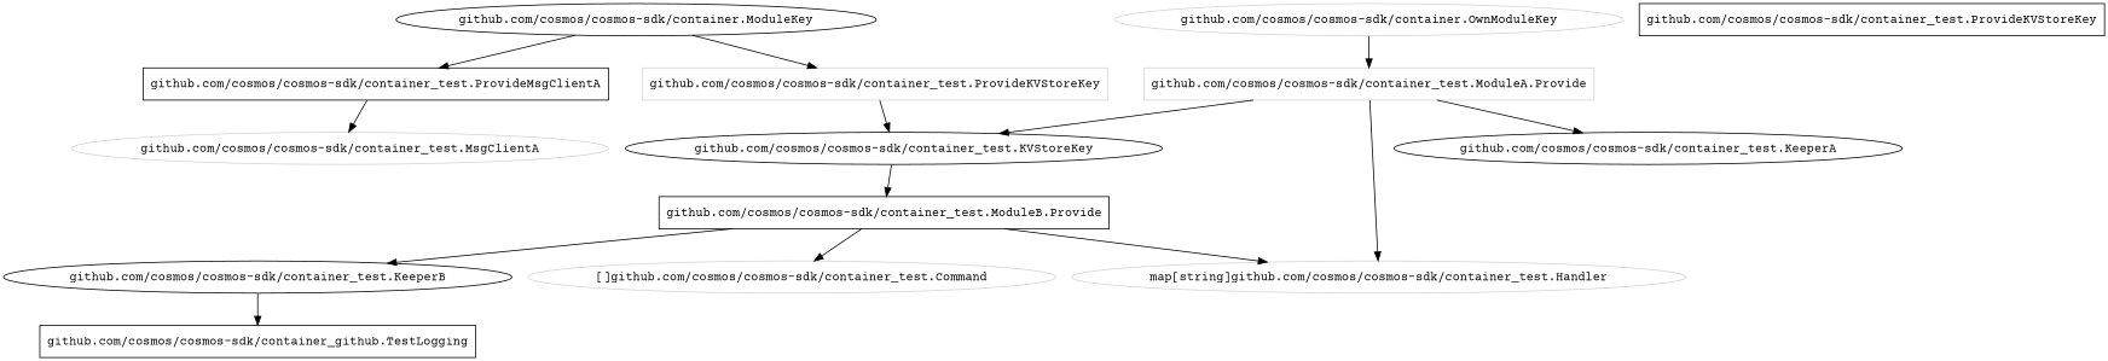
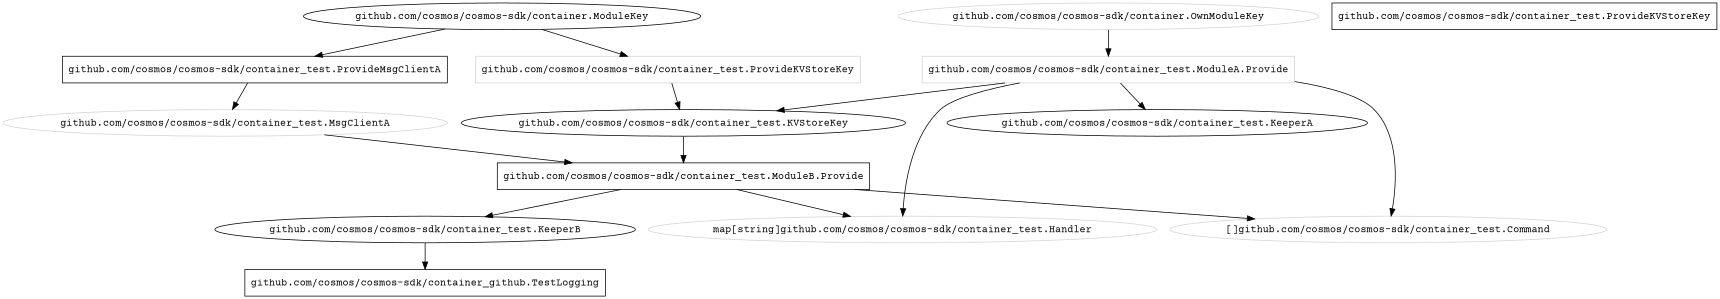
  digraph {
    fontname="Courier Prime"
    node [color=black fontname="Courier Prime"]
    edge [fontname="Courier Prime"]
    n1 [label="github.com/cosmos/cosmos-sdk/container_test.ModuleB.Provide" shape=box]
    n2 [label="github.com/cosmos/cosmos-sdk/container_test.ProvideKVStoreKey" shape=box]
    n3 [color=lightgrey label="github.com/cosmos/cosmos-sdk/container_test.ModuleA.Provide" shape=box]
    n4 [color=lightgrey label="github.com/cosmos/cosmos-sdk/container_test.ProvideKVStoreKey" shape=box]
    n5 [color=lightgrey label="[]github.com/cosmos/cosmos-sdk/container_test.Command"]
    n6 [color=lightgrey label="map[string]github.com/cosmos/cosmos-sdk/container_test.Handler"]
    n7 [label="github.com/cosmos/cosmos-sdk/container_test.KeeperB"]
    n8 [label="github.com/cosmos/cosmos-sdk/container_test.KeeperA"]
    n9 [label="github.com/cosmos/cosmos-sdk/container_test.KVStoreKey"]
    n10 [label="github.com/cosmos/cosmos-sdk/container_github.TestLogging" shape=box]
    n11 [label="github.com/cosmos/cosmos-sdk/container.ModuleKey"]
    n12 [label="github.com/cosmos/cosmos-sdk/container_test.ProvideMsgClientA" shape=box]
    n13 [color=lightgrey label="github.com/cosmos/cosmos-sdk/container_test.MsgClientA"]
    n14 [color=lightgrey label="github.com/cosmos/cosmos-sdk/container.OwnModuleKey"]
    subgraph sub_1 {
      label="Module: b"
      n1
      n2
    }
    subgraph sub_2 {
      label="Module: a"
      n3
    }
    subgraph sub_3 {
      label="Module: runtime"
      n4
    }
    n1 -> n5
    n1 -> n6
    n1 -> n7
+   n3 -> n5
    n3 -> n6
    n3 -> n8
    n3 -> n9
    n4 -> n9
    n7 -> n10
    n9 -> n1
    n11 -> n4
    n11 -> n12
    n12 -> n13
+   n13 -> n1
    n14 -> n3
  }
